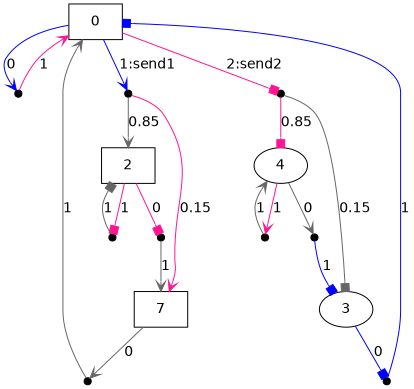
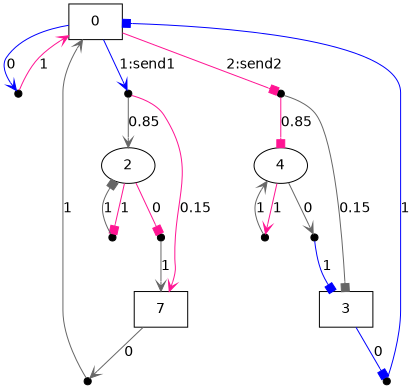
  digraph {
    fontname="DejaVu Sans"
    node [fontname="DejaVu Sans" shape=point]
    edge [arrowhead=vee color=gray40 fontname="DejaVu Sans"]
    n1 [label=0 shape=box]
    n0_0 [height=0.1 width=0.1]
    n0_1 [height=0.1 width=0.1]
    n0_2 [height=0.1 width=0.1]
    n5 [label=7 shape=box]
-   n6 [label=2 shape=box]
-   n7 [label=3 shape=ellipse]
+   n6 [label=2 shape=oval]
+   n7 [label=3 shape=box]
    n8 [label=4 shape=oval]
    n1_0 [height=0.1 width=0.1]
    n2_0 [height=0.1 width=0.1]
    n2_1 [height=0.1 width=0.1]
    n3_0 [height=0.1 width=0.1]
    n4_0 [height=0.1 width=0.1]
    n4_1 [height=0.1 width=0.1]
    n1 -> n0_0 [color=blue label=0]
    n1 -> n0_1 [color=blue label="1:send1"]
    n1 -> n0_2 [arrowhead=box color=deeppink label="2:send2"]
    n0_0 -> n1 [color=deeppink label=1]
    n0_1 -> n5 [color=deeppink label=0.15]
    n0_1 -> n6 [label=0.85]
    n0_2 -> n7 [arrowhead=box label=0.15]
    n0_2 -> n8 [arrowhead=box color=deeppink label=0.85]
    n5 -> n1_0 [label=0]
    n6 -> n2_0 [arrowhead=box color=deeppink label=0]
    n6 -> n2_1 [arrowhead=box color=deeppink label=1]
    n7 -> n3_0 [arrowhead=box color=blue label=0]
    n8 -> n4_0 [label=0]
    n8 -> n4_1 [color=deeppink label=1]
    n1_0 -> n1 [label=1]
    n2_0 -> n5 [label=1]
    n2_1 -> n6 [arrowhead=box label=1]
    n3_0 -> n1 [arrowhead=box color=blue label=1]
    n4_0 -> n7 [arrowhead=box color=blue label=1]
    n4_1 -> n8 [label=1]
  }
